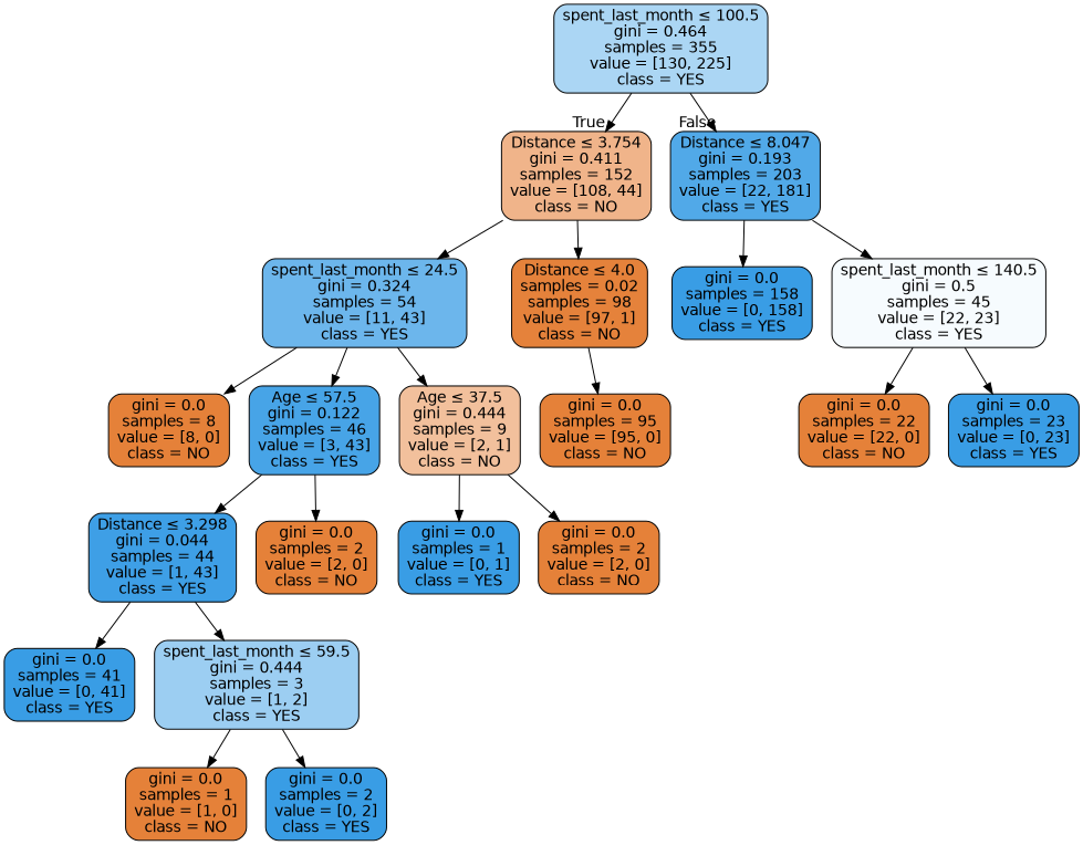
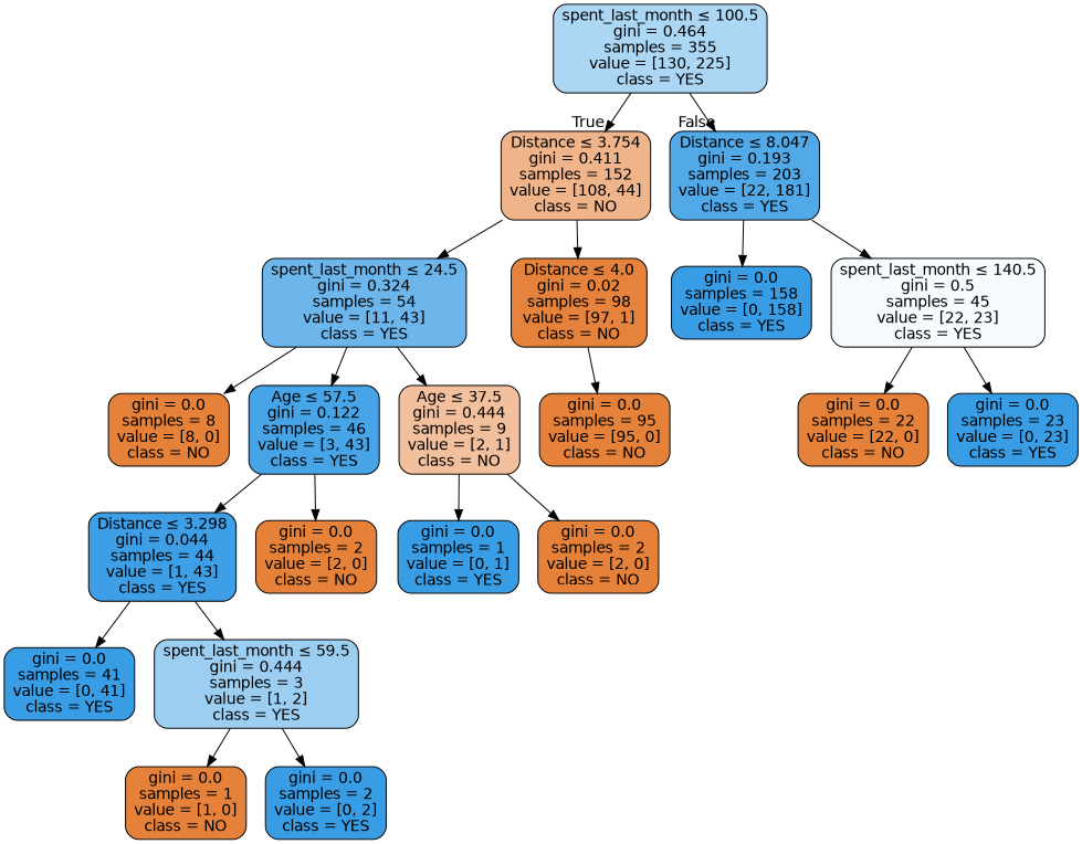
  digraph {
    node [color=black fillcolor="#e58139" fontname=helvetica shape=box style="filled, rounded"]
    edge [fontname=helvetica]
    n1 [fillcolor="#abd6f4" label=<spent_last_month &le; 100.5<br/>gini = 0.464<br/>samples = 355<br/>value = [130, 225]<br/>class = YES>]
    n2 [fillcolor="#f0b48a" label=<Distance &le; 3.754<br/>gini = 0.411<br/>samples = 152<br/>value = [108, 44]<br/>class = NO>]
    n3 [fillcolor="#51a9e8" label=<Distance &le; 8.047<br/>gini = 0.193<br/>samples = 203<br/>value = [22, 181]<br/>class = YES>]
    n4 [fillcolor="#6cb6ec" label=<spent_last_month &le; 24.5<br/>gini = 0.324<br/>samples = 54<br/>value = [11, 43]<br/>class = YES>]
-   n5 [fillcolor="#e5823b" label=<Distance &le; 4.0<br/>samples = 0.02<br/>samples = 98<br/>value = [97, 1]<br/>class = NO>]
+   n5 [fillcolor="#e5823b" label=<Distance &le; 4.0<br/>gini = 0.02<br/>samples = 98<br/>value = [97, 1]<br/>class = NO>]
    n6 [fillcolor="#399de5" label=<gini = 0.0<br/>samples = 158<br/>value = [0, 158]<br/>class = YES>]
    n7 [fillcolor="#f6fbfe" label=<spent_last_month &le; 140.5<br/>gini = 0.5<br/>samples = 45<br/>value = [22, 23]<br/>class = YES>]
    n8 [label=<gini = 0.0<br/>samples = 8<br/>value = [8, 0]<br/>class = NO>]
    n9 [fillcolor="#47a4e7" label=<Age &le; 57.5<br/>gini = 0.122<br/>samples = 46<br/>value = [3, 43]<br/>class = YES>]
    n10 [fillcolor="#f2c09c" label=<Age &le; 37.5<br/>gini = 0.444<br/>samples = 9<br/>value = [2, 1]<br/>class = NO>]
    n11 [label=<gini = 0.0<br/>samples = 95<br/>value = [95, 0]<br/>class = NO>]
    n12 [fillcolor="#3e9fe6" label=<Distance &le; 3.298<br/>gini = 0.044<br/>samples = 44<br/>value = [1, 43]<br/>class = YES>]
    n13 [label=<gini = 0.0<br/>samples = 2<br/>value = [2, 0]<br/>class = NO>]
    n14 [fillcolor="#399de5" label=<gini = 0.0<br/>samples = 41<br/>value = [0, 41]<br/>class = YES>]
    n15 [fillcolor="#9ccef2" label=<spent_last_month &le; 59.5<br/>gini = 0.444<br/>samples = 3<br/>value = [1, 2]<br/>class = YES>]
    n16 [label=<gini = 0.0<br/>samples = 1<br/>value = [1, 0]<br/>class = NO>]
    n17 [fillcolor="#399de5" label=<gini = 0.0<br/>samples = 2<br/>value = [0, 2]<br/>class = YES>]
    n18 [fillcolor="#399de5" label=<gini = 0.0<br/>samples = 1<br/>value = [0, 1]<br/>class = YES>]
    n19 [label=<gini = 0.0<br/>samples = 2<br/>value = [2, 0]<br/>class = NO>]
    n20 [label=<gini = 0.0<br/>samples = 22<br/>value = [22, 0]<br/>class = NO>]
    n21 [fillcolor="#399de5" label=<gini = 0.0<br/>samples = 23<br/>value = [0, 23]<br/>class = YES>]
    n1 -> n2 [headlabel=True labelangle=45 labeldistance=2.5]
    n1 -> n3 [headlabel=False labelangle=-45 labeldistance=2.5]
    n2 -> n4
    n2 -> n5
    n3 -> n6
    n3 -> n7
    n4 -> n8
    n4 -> n9
    n4 -> n10
    n5 -> n11
    n7 -> n20
    n7 -> n21
    n9 -> n12
    n9 -> n13
    n10 -> n18
    n10 -> n19
    n12 -> n14
    n12 -> n15
    n15 -> n16
    n15 -> n17
  }
